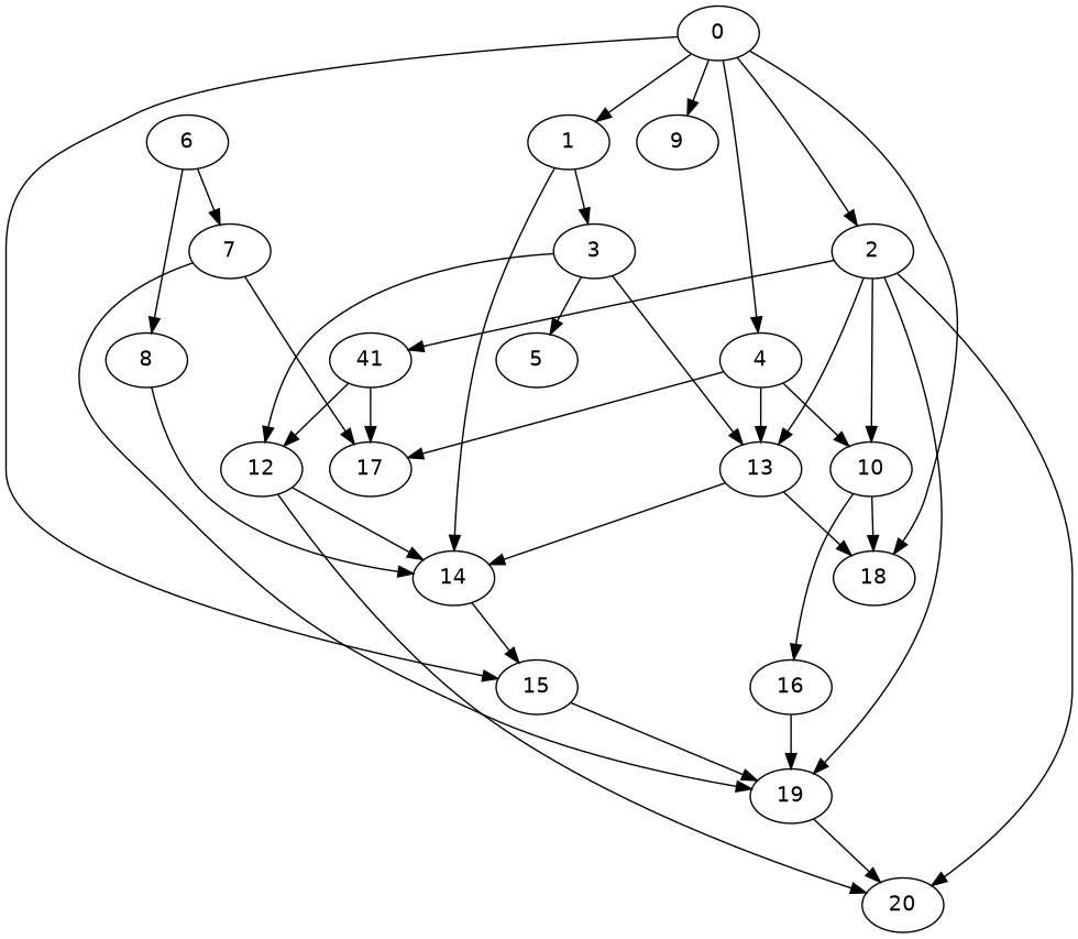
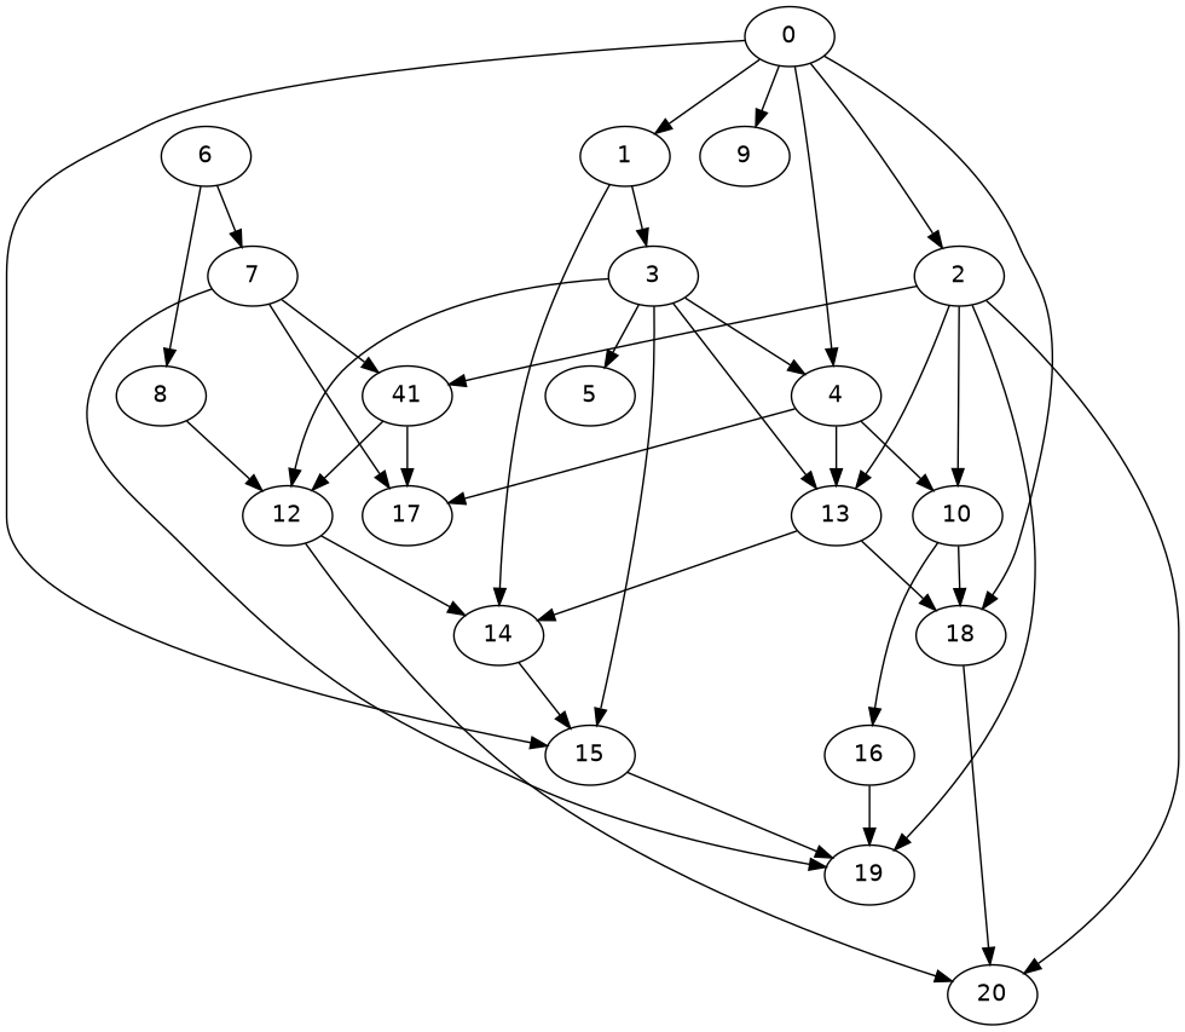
  digraph {
    fontname="DejaVu Sans"
    node [Weight=3 fontname="DejaVu Sans"]
    edge [Weight=15 fontname="DejaVu Sans"]
    0 [Weight=7]
    2 [Weight=10]
    1 [Weight=5]
    4
    15 [Weight=4]
    18 [Weight=10]
    9 [Weight=5]
    n8 [label=41]
    13 [Weight=10]
    10 [Weight=2]
    19 [Weight=4]
    20 [Weight=5]
    3
    14
    17 [Weight=5]
    12
    16
    5 [Weight=5]
    6 [Weight=9]
    7 [Weight=6]
    8 [Weight=7]
    0 -> 2 [Weight=45]
    0 -> 1
    0 -> 4 [Weight=50]
    0 -> 15 [Weight=35]
    0 -> 18 [Weight=30]
    0 -> 9 [Weight=35]
    2 -> n8 [Weight=50]
    2 -> 13 [Weight=40]
    2 -> 10 [Weight=10]
    2 -> 19 [Weight=10]
    2 -> 20 [Weight=30]
    1 -> 3 [Weight=10]
    1 -> 14 [Weight=20]
    4 -> 13 [Weight=30]
    4 -> 10 [Weight=10]
    4 -> 17 [Weight=40]
    15 -> 19
    n8 -> 17 [Weight=45]
    n8 -> 12
    13 -> 18 [Weight=20]
    13 -> 14 [Weight=10]
    10 -> 18 [Weight=20]
    10 -> 16 [Weight=40]
-   19 -> 20 [Weight=45]
+   18 -> 20 [Weight=45]
+   3 -> 4 [Weight=35]
+   3 -> 15 [Weight=10]
    3 -> 13 [Weight=40]
    3 -> 12 [Weight=50]
    3 -> 5 [Weight=40]
    14 -> 15
    12 -> 20 [Weight=50]
    12 -> 14 [Weight=30]
    16 -> 19 [Weight=10]
    6 -> 7
    6 -> 8 [Weight=10]
+   7 -> n8
    7 -> 19
    7 -> 17
-   8 -> 14 [Weight=25]
+   8 -> 12 [Weight=25]
  }
